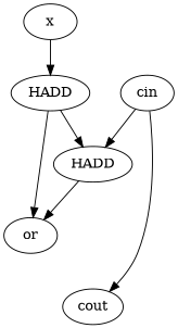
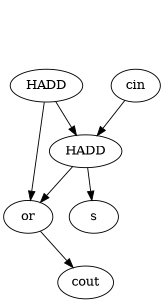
  digraph {
    n1 [label=cout]
+   n2 [label=s]
    n3 [label=or]
    n4 [label=HADD]
    n5 [label=HADD]
-   n6 [label=x]
    n7 [label=cin]
-   n7 -> n1
+   n3 -> n1
+   n4 -> n2
    n4 -> n3
    n5 -> n3
    n5 -> n4
-   n6 -> n5
    n7 -> n4
  }
